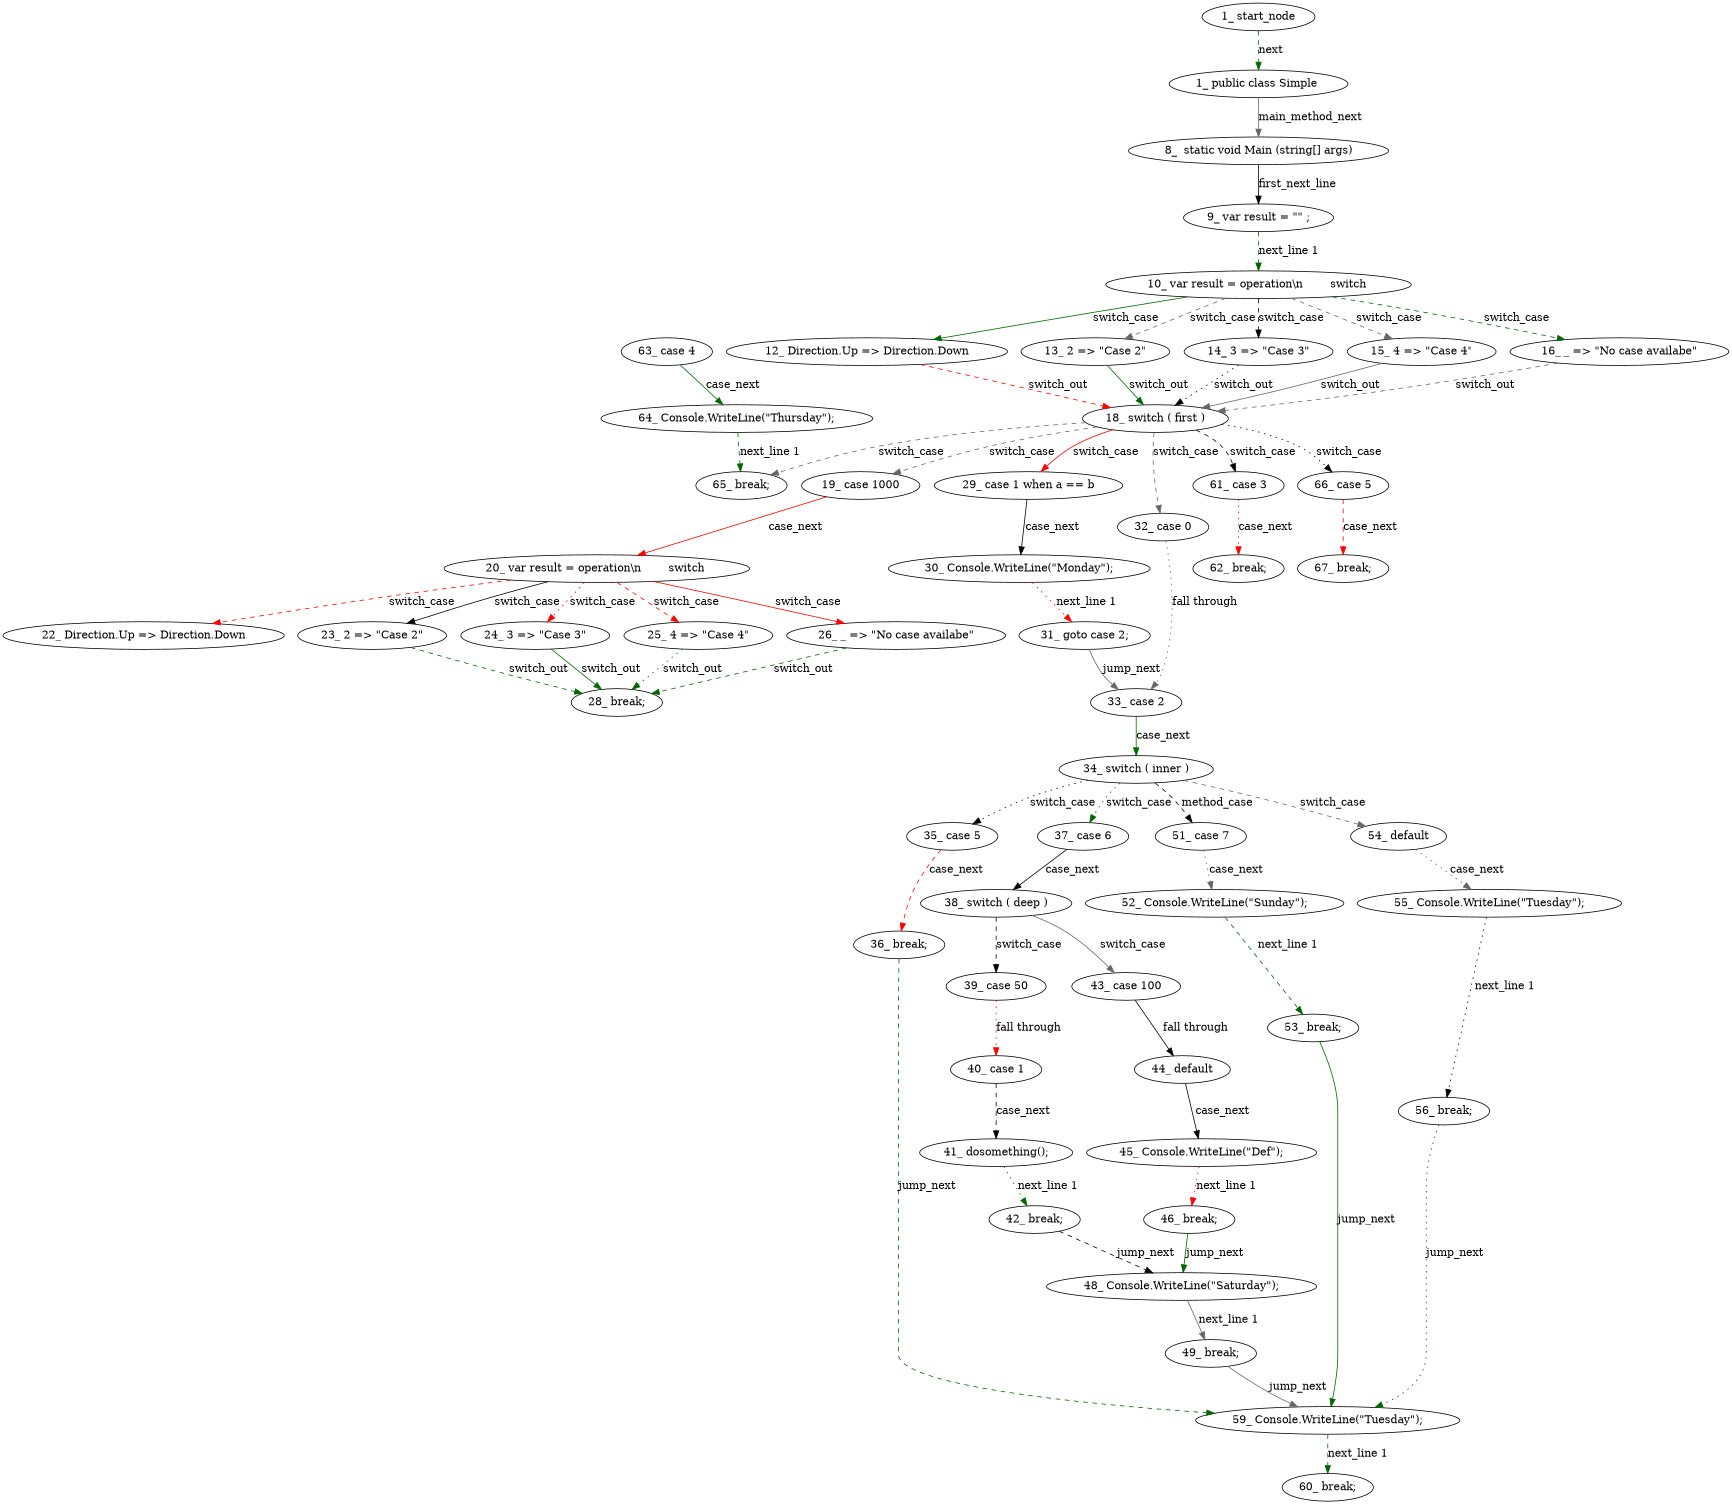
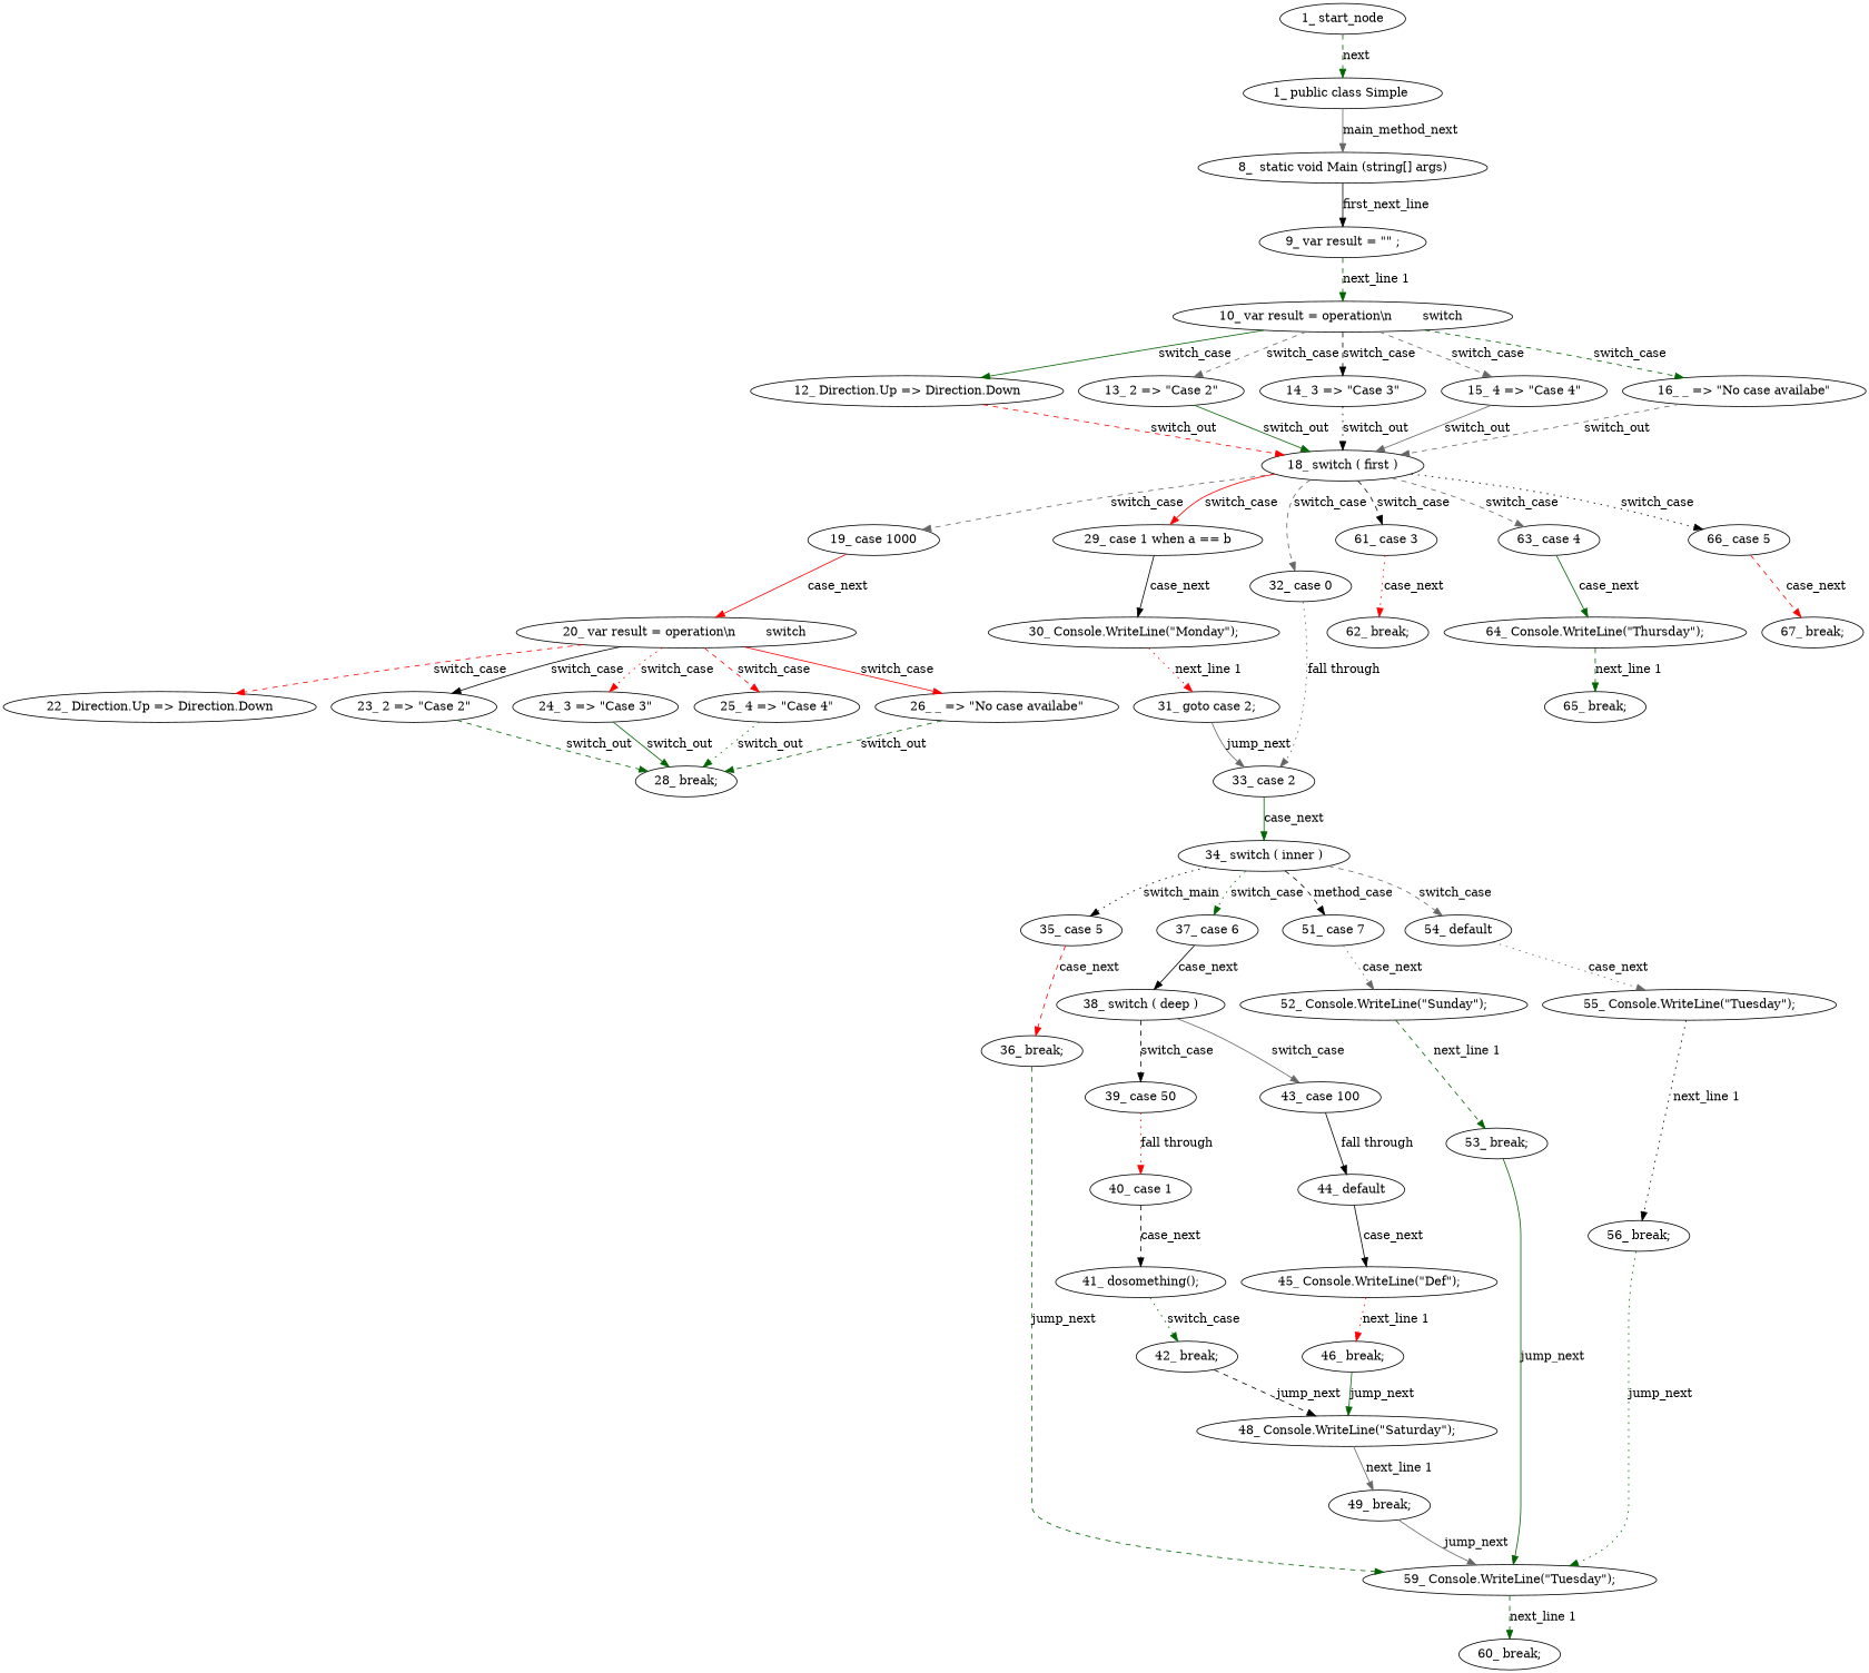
  digraph {
    node [type_label=expression_statement]
    edge [color=darkgreen controlflow_type=switch_case edge_type=CFG_edge style=dashed]
    n1 [label="1_\ public\ class\ Simple\ " type_label=class_declaration]
    n2 [label="8_\ \ static\ void\ Main\ \(string\[\]\ args\)" type_label=method_declaration]
    n3 [label="9_\ var\ result\ =\ \"\"\ ;" type_label=local_declaration]
    n4 [label="10_\ var\ result\ =\ operation\\n\ \ \ \ \ \ \ \ switch\ " type_label=switch_expression]
    n5 [label="12_\ Direction\.Up\ =>\ Direction\.Down" type_label=case_expression]
    n6 [label="13_\ 2\ =>\ \"Case\ 2\"" type_label=case_expression]
    n7 [label="14_\ 3\ =>\ \"Case\ 3\"" type_label=case_expression]
    n8 [label="15_\ 4\ =>\ \"Case\ 4\"" type_label=case_expression]
    n9 [label="16_\ _\ =>\ \"No\ case\ availabe\"" type_label=case_expression]
    n10 [label="18_\ switch\ \(\ first\ \)" type_label=switch_statement]
    n11 [label="19_\ case\ 1000" type_label=case]
    n12 [label="29_\ case\ 1\ when\ a\ ==\ b" type_label=case]
    n13 [label="32_\ case\ 0" type_label=case]
    n14 [label="61_\ case\ 3" type_label=case]
    n15 [label="63_\ case\ 4" type_label=case]
    n16 [label="66_\ case\ 5" type_label=case]
    n17 [label="20_\ var\ result\ =\ operation\\n\ \ \ \ \ \ \ \ switch\ " type_label=switch_expression]
    n18 [label="30_\ Console\.WriteLine\(\"Monday\"\);"]
    n19 [label="33_\ case\ 2" type_label=case]
    n20 [label="62_\ break;"]
    n21 [label="64_\ Console\.WriteLine\(\"Thursday\"\);"]
    n22 [label="67_\ break;"]
    n23 [label="22_\ Direction\.Up\ =>\ Direction\.Down" type_label=case_expression]
    n24 [label="23_\ 2\ =>\ \"Case\ 2\"" type_label=case_expression]
    n25 [label="24_\ 3\ =>\ \"Case\ 3\"" type_label=case_expression]
    n26 [label="25_\ 4\ =>\ \"Case\ 4\"" type_label=case_expression]
    n27 [label="26_\ _\ =>\ \"No\ case\ availabe\"" type_label=case_expression]
    n28 [label="28_\ break;"]
    n29 [label="31_\ goto\ case\ 2;"]
    n30 [label="34_\ switch\ \(\ inner\ \)" type_label=switch_statement]
    n31 [label="35_\ case\ 5" type_label=case]
    n32 [label="37_\ case\ 6" type_label=case]
    n33 [label="51_\ case\ 7" type_label=case]
    n34 [label="54_\ default" type_label=case]
    n35 [label="36_\ break;"]
    n36 [label="38_\ switch\ \(\ deep\ \)" type_label=switch_statement]
    n37 [label="52_\ Console\.WriteLine\(\"Sunday\"\);"]
    n38 [label="55_\ Console\.WriteLine\(\"Tuesday\"\);"]
    n39 [label="59_\ Console\.WriteLine\(\"Tuesday\"\);"]
    n40 [label="60_\ break;"]
    n41 [label="39_\ case\ 50" type_label=case]
    n42 [label="43_\ case\ 100" type_label=case]
    n43 [label="40_\ case\ 1" type_label=case]
    n44 [label="44_\ default" type_label=case]
    n45 [label="41_\ dosomething\(\);"]
    n46 [label="42_\ break;"]
    n47 [label="48_\ Console\.WriteLine\(\"Saturday\"\);"]
    n48 [label="49_\ break;"]
    n49 [label="45_\ Console\.WriteLine\(\"Def\"\);"]
    n50 [label="46_\ break;"]
    n51 [label="53_\ break;"]
    n52 [label="56_\ break;"]
    n53 [label="65_\ break;"]
    n54 [label="1_\ start_node" type_label=start]
    n1 -> n2 [color=gray40 controlflow_type=main_method_next label=main_method_next style=solid]
    n2 -> n3 [color=black controlflow_type=first_next_line label=first_next_line style=solid]
    n3 -> n4 [controlflow_type="next_line 1" label="next_line 1"]
    n4 -> n5 [label=switch_case style=solid]
    n4 -> n6 [color=gray40 label=switch_case]
    n4 -> n7 [color=black label=switch_case]
    n4 -> n8 [color=gray40 label=switch_case]
    n4 -> n9 [label=switch_case]
    n5 -> n10 [color=red controlflow_type=switch_out label=switch_out]
    n6 -> n10 [controlflow_type=switch_out label=switch_out style=solid]
    n7 -> n10 [color=black controlflow_type=switch_out label=switch_out style=dotted]
    n8 -> n10 [color=gray40 controlflow_type=switch_out label=switch_out style=solid]
    n9 -> n10 [color=gray40 controlflow_type=switch_out label=switch_out]
    n10 -> n11 [color=gray40 label=switch_case]
    n10 -> n12 [color=red label=switch_case style=solid]
    n10 -> n13 [color=gray40 label=switch_case]
    n10 -> n14 [color=black label=switch_case]
-   n10 -> n53 [color=gray40 label=switch_case]
+   n10 -> n15 [color=gray40 label=switch_case]
    n10 -> n16 [color=black label=switch_case style=dotted]
    n11 -> n17 [color=red controlflow_type=case_next label=case_next style=solid]
    n12 -> n18 [color=black controlflow_type=case_next label=case_next style=solid]
    n13 -> n19 [color=gray40 controlflow_type="fall through" label="fall through" style=dotted]
    n14 -> n20 [color=red controlflow_type=case_next label=case_next style=dotted]
    n15 -> n21 [controlflow_type=case_next label=case_next style=solid]
    n16 -> n22 [color=red controlflow_type=case_next label=case_next]
    n17 -> n23 [color=red label=switch_case]
    n17 -> n24 [color=black label=switch_case style=solid]
    n17 -> n25 [color=red label=switch_case style=dotted]
    n17 -> n26 [color=red label=switch_case]
    n17 -> n27 [color=red label=switch_case style=solid]
    n18 -> n29 [color=red controlflow_type="next_line 1" label="next_line 1" style=dotted]
    n19 -> n30 [controlflow_type=case_next label=case_next style=solid]
    n21 -> n53 [controlflow_type="next_line 1" label="next_line 1"]
    n24 -> n28 [controlflow_type=switch_out label=switch_out]
    n25 -> n28 [controlflow_type=switch_out label=switch_out style=solid]
    n26 -> n28 [controlflow_type=switch_out label=switch_out style=dotted]
    n27 -> n28 [controlflow_type=switch_out label=switch_out]
    n29 -> n19 [color=gray40 controlflow_type=jump_next label=jump_next style=solid]
-   n30 -> n31 [color=black label=switch_case style=dotted]
+   n30 -> n31 [color=black label=switch_main style=dotted]
    n30 -> n32 [label=switch_case style=dotted]
    n30 -> n33 [color=black label=method_case]
    n30 -> n34 [color=gray40 label=switch_case]
    n31 -> n35 [color=red controlflow_type=case_next label=case_next]
    n32 -> n36 [color=black controlflow_type=case_next label=case_next style=solid]
    n33 -> n37 [color=gray40 controlflow_type=case_next label=case_next style=dotted]
    n34 -> n38 [color=gray40 controlflow_type=case_next label=case_next style=dotted]
    n35 -> n39 [controlflow_type=jump_next label=jump_next]
    n36 -> n41 [color=black label=switch_case]
    n36 -> n42 [color=gray40 label=switch_case style=solid]
    n37 -> n51 [controlflow_type="next_line 1" label="next_line 1"]
    n38 -> n52 [color=black controlflow_type="next_line 1" label="next_line 1" style=dotted]
    n39 -> n40 [controlflow_type="next_line 1" label="next_line 1"]
    n41 -> n43 [color=red controlflow_type="fall through" label="fall through" style=dotted]
    n42 -> n44 [color=black controlflow_type="fall through" label="fall through" style=solid]
    n43 -> n45 [color=black controlflow_type=case_next label=case_next]
    n44 -> n49 [color=black controlflow_type=case_next label=case_next style=solid]
-   n45 -> n46 [controlflow_type="next_line 1" label="next_line 1" style=dotted]
+   n45 -> n46 [controlflow_type="next_line 1" label=switch_case style=dotted]
    n46 -> n47 [color=black controlflow_type=jump_next label=jump_next]
    n47 -> n48 [color=gray40 controlflow_type="next_line 1" label="next_line 1" style=solid]
    n48 -> n39 [color=gray40 controlflow_type=jump_next label=jump_next style=solid]
    n49 -> n50 [color=red controlflow_type="next_line 1" label="next_line 1" style=dotted]
    n50 -> n47 [controlflow_type=jump_next label=jump_next style=solid]
    n51 -> n39 [controlflow_type=jump_next label=jump_next style=solid]
    n52 -> n39 [controlflow_type=jump_next label=jump_next style=dotted]
    n54 -> n1 [controlflow_type=next label=next]
  }
